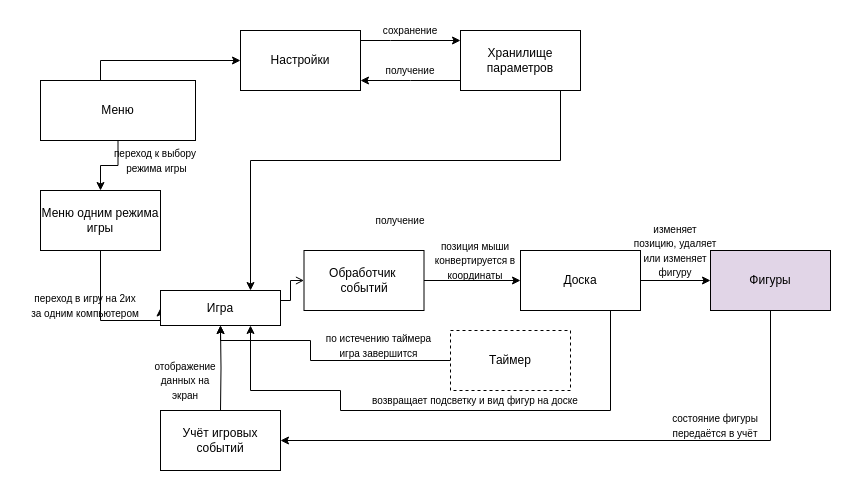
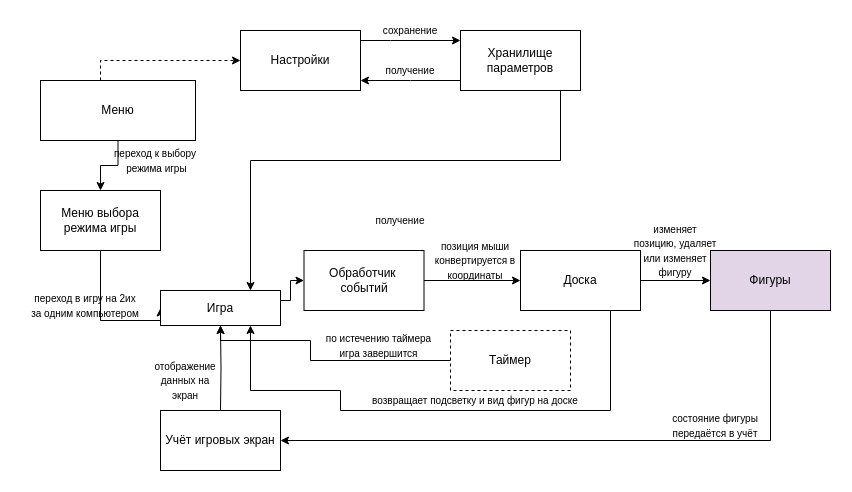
  <mxCell id="0" />
  <mxCell id="1" parent="0" />
- <mxCell id="2" style="edgeStyle=orthogonalEdgeStyle;rounded=0;orthogonalLoop=1;jettySize=auto;html=1;entryX=0;entryY=0.5;entryDx=0;entryDy=0;" parent="1" source="5" target="7" edge="1"><mxGeometry relative="1" as="geometry"><Array as="points"><mxPoint x="100" y="60" /></Array></mxGeometry></mxCell>
+ <mxCell id="2" style="edgeStyle=orthogonalEdgeStyle;rounded=0;orthogonalLoop=1;jettySize=auto;html=1;entryX=0;entryY=0.5;entryDx=0;entryDy=0;dashed=1;" parent="1" source="5" target="7" edge="1"><mxGeometry relative="1" as="geometry"><Array as="points"><mxPoint x="100" y="60" /></Array></mxGeometry></mxCell>
  <mxCell id="3" style="edgeStyle=orthogonalEdgeStyle;rounded=0;orthogonalLoop=1;jettySize=auto;html=1;entryX=0;entryY=0.5;entryDx=0;entryDy=0;" parent="1" source="34" target="10" edge="1"><mxGeometry relative="1" as="geometry"><Array as="points"><mxPoint x="100" y="320" /></Array><mxPoint x="50" y="240" as="sourcePoint" /></mxGeometry></mxCell>
  <mxCell id="4" style="edgeStyle=orthogonalEdgeStyle;rounded=0;orthogonalLoop=1;jettySize=auto;html=1;entryX=0.5;entryY=0;entryDx=0;entryDy=0;" edge="1" parent="1" source="5" target="34"><mxGeometry relative="1" as="geometry" /></mxCell>
  <mxCell id="5" value="&lt;div&gt;&lt;span style=&quot;background-color: initial;&quot;&gt;Меню&lt;/span&gt;&lt;br&gt;&lt;/div&gt;" style="rounded=0;whiteSpace=wrap;html=1;" parent="1" vertex="1"><mxGeometry x="40" y="80" width="155" height="60" as="geometry" /></mxCell>
  <mxCell id="6" style="edgeStyle=orthogonalEdgeStyle;rounded=0;orthogonalLoop=1;jettySize=auto;html=1;" parent="1" source="7" target="13" edge="1"><mxGeometry relative="1" as="geometry"><Array as="points"><mxPoint x="390" y="40" /><mxPoint x="390" y="40" /></Array></mxGeometry></mxCell>
  <mxCell id="7" value="Настройки" style="rounded=0;whiteSpace=wrap;html=1;" parent="1" vertex="1"><mxGeometry x="240" y="30" width="120" height="60" as="geometry" /></mxCell>
- <mxCell id="8" style="edgeStyle=orthogonalEdgeStyle;rounded=0;orthogonalLoop=1;jettySize=auto;html=1;entryX=0;entryY=0.5;entryDx=0;entryDy=0;endArrow=open;" parent="1" source="10" target="18" edge="1"><mxGeometry relative="1" as="geometry"><Array as="points"><mxPoint x="290" y="300" /><mxPoint x="290" y="280" /></Array></mxGeometry></mxCell>
+ <mxCell id="8" style="edgeStyle=orthogonalEdgeStyle;rounded=0;orthogonalLoop=1;jettySize=auto;html=1;entryX=0;entryY=0.5;entryDx=0;entryDy=0;" parent="1" source="10" target="18" edge="1"><mxGeometry relative="1" as="geometry"><Array as="points"><mxPoint x="290" y="300" /><mxPoint x="290" y="280" /></Array></mxGeometry></mxCell>
  <mxCell id="9" style="edgeStyle=orthogonalEdgeStyle;rounded=0;orthogonalLoop=1;jettySize=auto;html=1;exitX=0;exitY=0.5;exitDx=0;exitDy=0;" parent="1" source="19" target="10" edge="1"><mxGeometry relative="1" as="geometry"><Array as="points"><mxPoint x="310" y="360" /><mxPoint x="310" y="340" /></Array></mxGeometry></mxCell>
  <mxCell id="10" value="Игра" style="rounded=0;whiteSpace=wrap;html=1;" parent="1" vertex="1"><mxGeometry x="160" y="290" width="120" height="35" as="geometry" /></mxCell>
  <mxCell id="11" style="edgeStyle=orthogonalEdgeStyle;rounded=0;orthogonalLoop=1;jettySize=auto;html=1;" parent="1" source="13" target="10" edge="1"><mxGeometry relative="1" as="geometry"><mxPoint x="500" y="100" as="sourcePoint" /><Array as="points"><mxPoint x="560" y="160" /><mxPoint x="250" y="160" /></Array></mxGeometry></mxCell>
  <mxCell id="12" style="edgeStyle=orthogonalEdgeStyle;rounded=0;orthogonalLoop=1;jettySize=auto;html=1;" parent="1" source="13" target="7" edge="1"><mxGeometry relative="1" as="geometry"><Array as="points"><mxPoint x="410" y="80" /><mxPoint x="410" y="80" /></Array></mxGeometry></mxCell>
  <mxCell id="13" value="Хранилище параметров" style="rounded=0;whiteSpace=wrap;html=1;" parent="1" vertex="1"><mxGeometry x="460" y="30" width="120" height="60" as="geometry" /></mxCell>
  <mxCell id="14" style="edgeStyle=orthogonalEdgeStyle;rounded=0;orthogonalLoop=1;jettySize=auto;html=1;entryX=1;entryY=0.5;entryDx=0;entryDy=0;exitX=0.5;exitY=1;exitDx=0;exitDy=0;" parent="1" source="16" edge="1"><mxGeometry relative="1" as="geometry"><Array as="points"><mxPoint x="770" y="440" /></Array><mxPoint x="280" y="440" as="targetPoint" /></mxGeometry></mxCell>
  <mxCell id="15" value="" style="edgeStyle=orthogonalEdgeStyle;rounded=0;orthogonalLoop=1;jettySize=auto;html=1;" parent="1" source="23" target="16" edge="1"><mxGeometry relative="1" as="geometry" /></mxCell>
  <mxCell id="16" value="Фигуры" style="rounded=0;whiteSpace=wrap;html=1;fillColor=#e1d5e7;" parent="1" vertex="1"><mxGeometry x="710" y="250" width="120" height="60" as="geometry" /></mxCell>
  <mxCell id="17" style="edgeStyle=orthogonalEdgeStyle;rounded=0;orthogonalLoop=1;jettySize=auto;html=1;" parent="1" source="18" target="23" edge="1"><mxGeometry relative="1" as="geometry"><Array as="points" /></mxGeometry></mxCell>
  <mxCell id="18" value="Обработчик&amp;nbsp;&lt;div&gt;событий&lt;/div&gt;" style="rounded=0;whiteSpace=wrap;html=1;" parent="1" vertex="1"><mxGeometry x="303.5" y="250" width="120" height="60" as="geometry" /></mxCell>
  <mxCell id="19" value="Таймер" style="rounded=0;whiteSpace=wrap;html=1;dashed=1;" parent="1" vertex="1"><mxGeometry x="450" y="330" width="120" height="60" as="geometry" /></mxCell>
  <mxCell id="20" style="edgeStyle=orthogonalEdgeStyle;rounded=0;orthogonalLoop=1;jettySize=auto;html=1;entryX=0.5;entryY=1;entryDx=0;entryDy=0;" parent="1" target="10" edge="1"><mxGeometry relative="1" as="geometry"><mxPoint x="220" y="410" as="sourcePoint" /></mxGeometry></mxCell>
- <mxCell id="21" value="Учёт игровых событий" style="rounded=0;whiteSpace=wrap;html=1;" parent="1" vertex="1"><mxGeometry x="160" y="410" width="120" height="60" as="geometry" /></mxCell>
+ <mxCell id="21" value="Учёт игровых экран" style="rounded=0;whiteSpace=wrap;html=1;" parent="1" vertex="1"><mxGeometry x="160" y="410" width="120" height="60" as="geometry" /></mxCell>
  <mxCell id="22" style="edgeStyle=orthogonalEdgeStyle;rounded=0;orthogonalLoop=1;jettySize=auto;html=1;" parent="1" source="23" target="10" edge="1"><mxGeometry relative="1" as="geometry"><mxPoint x="280" y="390" as="targetPoint" /><Array as="points"><mxPoint x="610" y="410" /><mxPoint x="340" y="410" /><mxPoint x="340" y="390" /><mxPoint x="250" y="390" /></Array></mxGeometry></mxCell>
  <mxCell id="23" value="Доска" style="rounded=0;whiteSpace=wrap;html=1;" parent="1" vertex="1"><mxGeometry x="520" y="250" width="120" height="60" as="geometry" /></mxCell>
  <mxCell id="24" value="&lt;font style=&quot;font-size: 10px;&quot;&gt;переход в игру на 2их&lt;/font&gt;&lt;div&gt;&lt;span style=&quot;font-size: 10px;&quot;&gt;за одним компьютером&lt;/span&gt;&lt;/div&gt;" style="text;html=1;align=center;verticalAlign=middle;whiteSpace=wrap;rounded=0;" parent="1" vertex="1"><mxGeometry y="290" width="130" height="30" as="geometry" x="20" /></mxCell>
  <mxCell id="25" value="&lt;font style=&quot;font-size: 10px;&quot;&gt;сохранение&lt;/font&gt;" style="text;html=1;align=center;verticalAlign=middle;whiteSpace=wrap;rounded=0;" parent="1" vertex="1"><mxGeometry x="330" y="20" width="160" height="20" as="geometry" /></mxCell>
  <mxCell id="26" value="&lt;font style=&quot;font-size: 10px;&quot;&gt;получение&lt;/font&gt;" style="text;html=1;align=center;verticalAlign=middle;whiteSpace=wrap;rounded=0;" parent="1" vertex="1"><mxGeometry x="330" y="60" width="160" height="20" as="geometry" /></mxCell>
  <mxCell id="27" value="&lt;font style=&quot;font-size: 10px;&quot;&gt;получение&lt;/font&gt;" style="text;html=1;align=center;verticalAlign=middle;whiteSpace=wrap;rounded=0;" parent="1" vertex="1"><mxGeometry x="320" y="210" width="160" height="20" as="geometry" /></mxCell>
  <mxCell id="28" value="&lt;font style=&quot;font-size: 10px;&quot;&gt;отображение данных на экран&lt;/font&gt;" style="text;html=1;align=center;verticalAlign=middle;whiteSpace=wrap;rounded=0;" parent="1" vertex="1"><mxGeometry x="150" y="370" width="70" height="20" as="geometry" /></mxCell>
  <mxCell id="29" value="&lt;font style=&quot;font-size: 10px;&quot;&gt;по истечению таймера игра завершится&lt;/font&gt;" style="text;html=1;align=center;verticalAlign=middle;whiteSpace=wrap;rounded=0;" parent="1" vertex="1"><mxGeometry x="320" y="330" width="116.5" height="30" as="geometry" /></mxCell>
  <mxCell id="30" value="&lt;span style=&quot;font-size: 10px;&quot;&gt;позиция мыши конвертируется в координаты&lt;/span&gt;" style="text;html=1;align=center;verticalAlign=middle;whiteSpace=wrap;rounded=0;" parent="1" vertex="1"><mxGeometry x="420" y="250" width="110" height="20" as="geometry" /></mxCell>
  <mxCell id="31" value="&lt;font style=&quot;font-size: 10px;&quot;&gt;изменяет позицию, удаляет или изменяет фигуру&lt;/font&gt;" style="text;html=1;align=center;verticalAlign=middle;whiteSpace=wrap;rounded=0;" parent="1" vertex="1"><mxGeometry x="630" y="240" width="90" height="20" as="geometry" /></mxCell>
  <mxCell id="32" value="&lt;font style=&quot;font-size: 10px;&quot;&gt;состояние фигуры передаётся в учёт&lt;/font&gt;" style="text;html=1;align=center;verticalAlign=middle;whiteSpace=wrap;rounded=0;" parent="1" vertex="1"><mxGeometry x="650" y="410" width="130" height="30" as="geometry" /></mxCell>
  <mxCell id="33" value="&lt;font style=&quot;font-size: 10px;&quot;&gt;возвращает подсветку и вид фигур на доске&lt;/font&gt;" style="text;html=1;align=center;verticalAlign=middle;whiteSpace=wrap;rounded=0;" parent="1" vertex="1"><mxGeometry x="310" y="390" width="330" height="20" as="geometry" /></mxCell>
- <mxCell id="34" value="Меню одним режима игры" style="rounded=0;whiteSpace=wrap;html=1;" vertex="1" parent="1"><mxGeometry x="40" y="190" width="120" height="60" as="geometry" /></mxCell>
+ <mxCell id="34" value="Меню выбора режима игры" style="rounded=0;whiteSpace=wrap;html=1;" vertex="1" parent="1"><mxGeometry x="40" y="190" width="120" height="60" as="geometry" /></mxCell>
  <mxCell id="35" value="&lt;font style=&quot;font-size: 10px;&quot;&gt;переход к выбору&lt;/font&gt;&lt;div&gt;&lt;span style=&quot;font-size: 10px; background-color: initial;&quot;&gt;&amp;nbsp;режима игры&lt;/span&gt;&lt;/div&gt;" style="text;html=1;align=center;verticalAlign=middle;whiteSpace=wrap;rounded=0;" vertex="1" parent="1"><mxGeometry x="105" y="150" width="100" height="20" as="geometry" /></mxCell>
